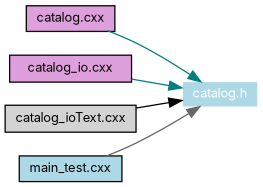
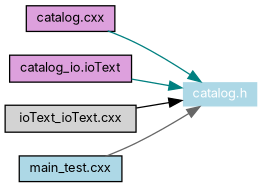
  digraph {
    fontname=Inter
    rankdir=LR
    node [color=black fillcolor=lightblue fontname=Inter fontsize=10 shape=record style=filled]
    edge [color=teal fontname=Inter fontsize=10 labelfontname=Helvetica labelfontsize=10 style=solid]
    n1 [color=white fontcolor=white height=0.2 label="catalog.h" width=0.4]
    n2 [fillcolor=plum height=0.2 label="catalog.cxx" width=0.4]
-   n3 [fillcolor=plum height=0.2 label="catalog_io.cxx" width=0.4]
-   n4 [fillcolor=lightgrey height=0.2 label="catalog_ioText.cxx" width=0.4]
+   n3 [fillcolor=plum height=0.2 label="catalog_io.ioText" width=0.4]
+   n4 [fillcolor=lightgrey height=0.2 label="ioText_ioText.cxx" width=0.4]
    n5 [height=0.2 label="main_test.cxx" width=0.4]
    n2 -> n1
    n3 -> n1
    n4 -> n1 [color=black]
    n5 -> n1 [color=gray40]
  }
